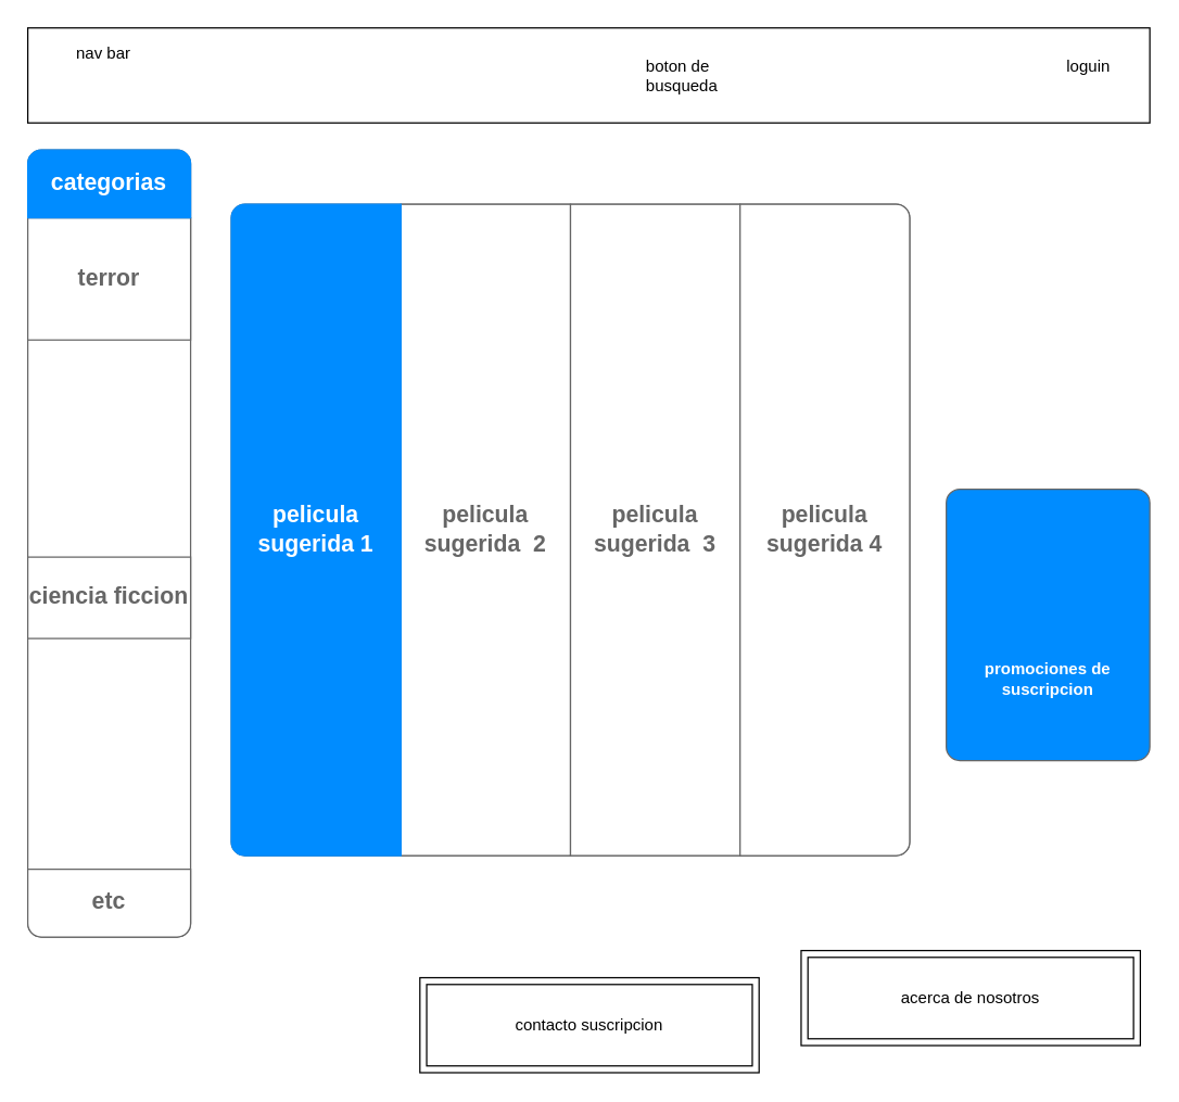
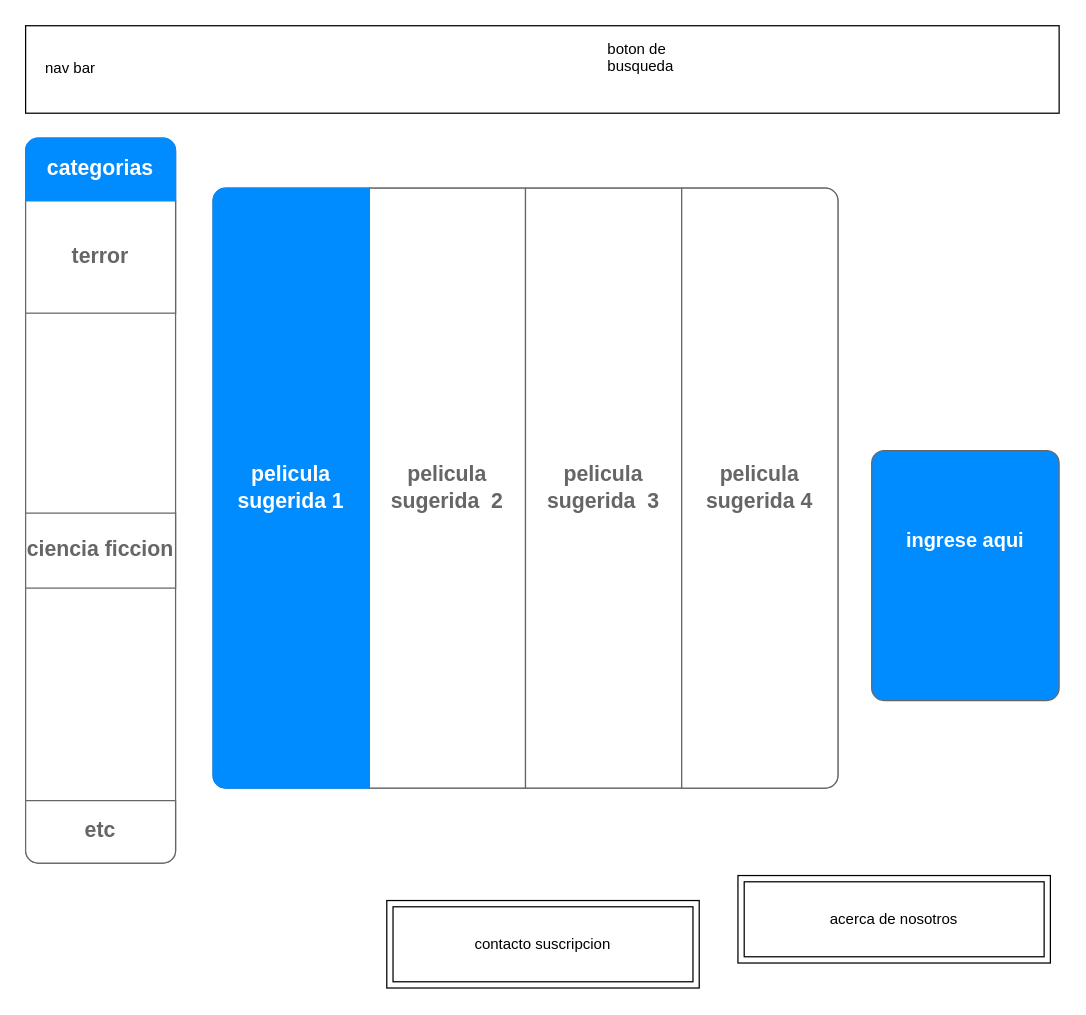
  <mxCell id="0" />
  <mxCell id="1" parent="0" />
  <mxCell id="2" value="" style="rounded=0;whiteSpace=wrap;html=1;" vertex="1" parent="1"><mxGeometry width="827" height="70" as="geometry" x="20" y="20" /></mxCell>
- <mxCell id="3" value="boton de busqueda&lt;br&gt;" style="text;strokeColor=none;fillColor=none;spacingLeft=4;spacingRight=4;overflow=hidden;rotatable=0;points=[[0,0.5],[1,0.5]];portConstraint=eastwest;fontSize=12;whiteSpace=wrap;html=1;" vertex="1" parent="1"><mxGeometry x="470" y="35" width="100" height="40" as="geometry" /></mxCell>
- <mxCell id="4" value="nav bar" style="text;strokeColor=none;fillColor=none;spacingLeft=4;spacingRight=4;overflow=hidden;rotatable=0;points=[[0,0.5],[1,0.5]];portConstraint=eastwest;fontSize=12;whiteSpace=wrap;html=1;" vertex="1" parent="1"><mxGeometry x="50" y="25" width="90" height="30" as="geometry" /></mxCell>
- <mxCell id="5" value="loguin" style="text;strokeColor=none;fillColor=none;spacingLeft=4;spacingRight=4;overflow=hidden;rotatable=0;points=[[0,0.5],[1,0.5]];portConstraint=eastwest;fontSize=12;whiteSpace=wrap;html=1;" vertex="1" parent="1"><mxGeometry x="780" y="35" width="60" height="30" as="geometry" /></mxCell>
+ <mxCell id="3" value="boton de busqueda&lt;br&gt;" style="text;strokeColor=none;fillColor=none;spacingLeft=4;spacingRight=4;overflow=hidden;rotatable=0;points=[[0,0.5],[1,0.5]];portConstraint=eastwest;fontSize=12;whiteSpace=wrap;html=1;" vertex="1" parent="1"><mxGeometry x="480" y="25" width="100" height="40" as="geometry" /></mxCell>
+ <mxCell id="4" value="nav bar" style="text;strokeColor=none;fillColor=none;spacingLeft=4;spacingRight=4;overflow=hidden;rotatable=0;points=[[0,0.5],[1,0.5]];portConstraint=eastwest;fontSize=12;whiteSpace=wrap;html=1;" vertex="1" parent="1"><mxGeometry x="30" y="40" width="90" height="30" as="geometry" /></mxCell>
  <mxCell id="6" value="acerca de nosotros" style="shape=ext;margin=3;double=1;whiteSpace=wrap;html=1;align=center;" vertex="1" parent="1"><mxGeometry x="590" y="700" width="250" height="70" as="geometry" /></mxCell>
  <mxCell id="7" value="contacto suscripcion" style="shape=ext;margin=3;double=1;whiteSpace=wrap;html=1;align=center;" vertex="1" parent="1"><mxGeometry x="309" y="720" width="250" height="70" as="geometry" /></mxCell>
  <mxCell id="8" value="" style="strokeWidth=1;shadow=0;dashed=0;align=center;html=1;shape=mxgraph.mockup.rrect;rSize=10;strokeColor=#666666;" vertex="1" parent="1"><mxGeometry y="110" width="120" height="580" as="geometry" x="20" /></mxCell>
  <mxCell id="9" value="terror" style="strokeColor=inherit;fillColor=inherit;gradientColor=inherit;strokeWidth=1;shadow=0;dashed=0;align=center;html=1;shape=mxgraph.mockup.rrect;rSize=0;fontSize=17;fontColor=#666666;fontStyle=1;resizeWidth=1;whiteSpace=wrap;" vertex="1" parent="8"><mxGeometry width="120" height="90" relative="1" as="geometry"><mxPoint y="50" as="offset" /></mxGeometry></mxCell>
  <mxCell id="10" value="ciencia ficcion" style="strokeColor=inherit;fillColor=inherit;gradientColor=inherit;strokeWidth=1;shadow=0;dashed=0;align=center;html=1;shape=mxgraph.mockup.rrect;rSize=0;fontSize=17;fontColor=#666666;fontStyle=1;resizeWidth=1;whiteSpace=wrap;" vertex="1" parent="8"><mxGeometry width="120" height="60" relative="1" as="geometry"><mxPoint y="300" as="offset" /></mxGeometry></mxCell>
  <mxCell id="11" value="etc" style="strokeColor=inherit;fillColor=inherit;gradientColor=inherit;strokeWidth=1;shadow=0;dashed=0;align=center;html=1;shape=mxgraph.mockup.bottomButton;rSize=10;fontSize=17;fontColor=#666666;fontStyle=1;resizeWidth=1;whiteSpace=wrap;" vertex="1" parent="8"><mxGeometry y="1" width="120" height="50" relative="1" as="geometry"><mxPoint y="-50" as="offset" /></mxGeometry></mxCell>
  <mxCell id="12" value="categorias" style="strokeWidth=1;shadow=0;dashed=0;align=center;html=1;shape=mxgraph.mockup.topButton;rSize=10;fontSize=17;fontColor=#ffffff;fontStyle=1;fillColor=#008cff;strokeColor=#008cff;resizeWidth=1;whiteSpace=wrap;" vertex="1" parent="8"><mxGeometry width="120" height="50" relative="1" as="geometry" /></mxCell>
  <mxCell id="13" value="" style="strokeWidth=1;shadow=0;dashed=0;align=center;html=1;shape=mxgraph.mockup.buttons.multiButton;fillColor=#008cff;strokeColor=#666666;mainText=;subText=;" vertex="1" parent="1"><mxGeometry x="697" y="360" width="150" height="200" as="geometry" /></mxCell>
- <mxCell id="15" value="promociones de suscripcion" style="strokeWidth=1;shadow=0;dashed=0;align=center;html=1;shape=mxgraph.mockup.anchor;fontSize=12;fontColor=#ffffff;fontStyle=1;whiteSpace=wrap;" vertex="1" parent="13"><mxGeometry y="120" width="150" height="40" as="geometry" /></mxCell>
+ <mxCell id="14" value="ingrese aqui" style="strokeWidth=1;shadow=0;dashed=0;align=center;html=1;shape=mxgraph.mockup.anchor;fontSize=16;fontColor=#ffffff;fontStyle=1;whiteSpace=wrap;" vertex="1" parent="13"><mxGeometry y="32" width="150" height="80" as="geometry" /></mxCell>
  <mxCell id="16" value="" style="strokeWidth=1;shadow=0;dashed=0;align=center;html=1;shape=mxgraph.mockup.rrect;rSize=10;fillColor=#ffffff;strokeColor=#666666;" vertex="1" parent="1"><mxGeometry x="170" y="150" width="500" height="480" as="geometry" /></mxCell>
  <mxCell id="17" value="pelicula sugerida &amp;nbsp;2" style="strokeColor=inherit;fillColor=inherit;gradientColor=inherit;strokeWidth=1;shadow=0;dashed=0;align=center;html=1;shape=mxgraph.mockup.rrect;rSize=0;fontSize=17;fontColor=#666666;fontStyle=1;resizeHeight=1;whiteSpace=wrap;" vertex="1" parent="16"><mxGeometry width="125" height="480" relative="1" as="geometry"><mxPoint x="125" as="offset" /></mxGeometry></mxCell>
  <mxCell id="18" value="pelicula sugerida&amp;nbsp;&amp;nbsp;3" style="strokeColor=inherit;fillColor=inherit;gradientColor=inherit;strokeWidth=1;shadow=0;dashed=0;align=center;html=1;shape=mxgraph.mockup.rrect;rSize=0;fontSize=17;fontColor=#666666;fontStyle=1;resizeHeight=1;whiteSpace=wrap;" vertex="1" parent="16"><mxGeometry width="125" height="480" relative="1" as="geometry"><mxPoint x="250" as="offset" /></mxGeometry></mxCell>
  <mxCell id="19" value="pelicula sugerida&amp;nbsp;4" style="strokeColor=inherit;fillColor=inherit;gradientColor=inherit;strokeWidth=1;shadow=0;dashed=0;align=center;html=1;shape=mxgraph.mockup.rightButton;rSize=10;fontSize=17;fontColor=#666666;fontStyle=1;resizeHeight=1;whiteSpace=wrap;" vertex="1" parent="16"><mxGeometry x="1" width="125" height="480" relative="1" as="geometry"><mxPoint x="-125" as="offset" /></mxGeometry></mxCell>
  <mxCell id="20" value="pelicula sugerida 1" style="strokeWidth=1;shadow=0;dashed=0;align=center;html=1;shape=mxgraph.mockup.leftButton;rSize=10;fontSize=17;fontColor=#ffffff;fontStyle=1;fillColor=#008cff;strokeColor=#008cff;resizeHeight=1;whiteSpace=wrap;" vertex="1" parent="16"><mxGeometry width="125" height="480" relative="1" as="geometry" /></mxCell>
